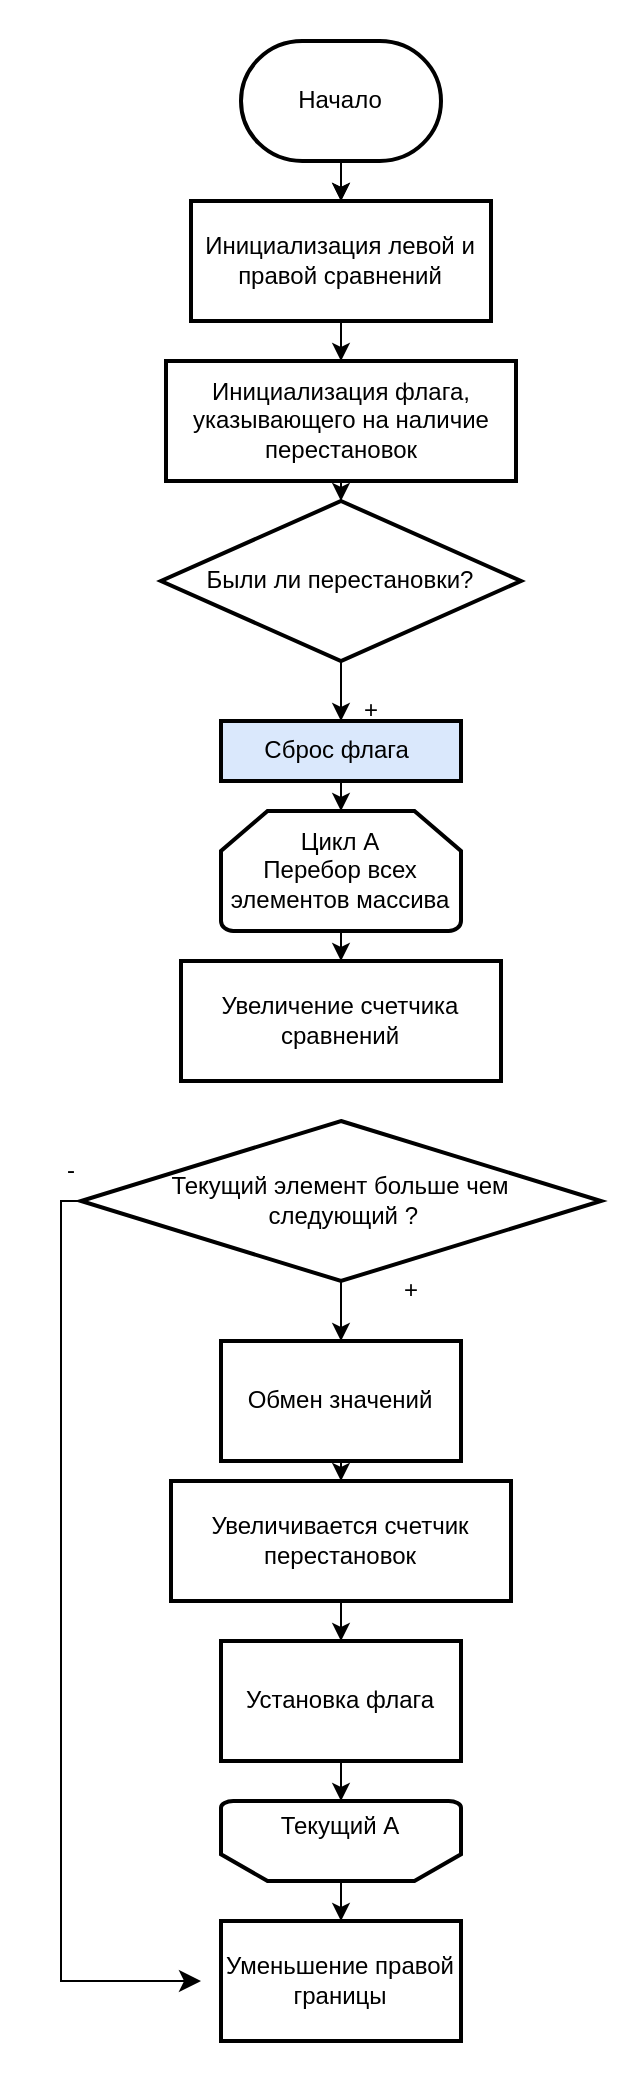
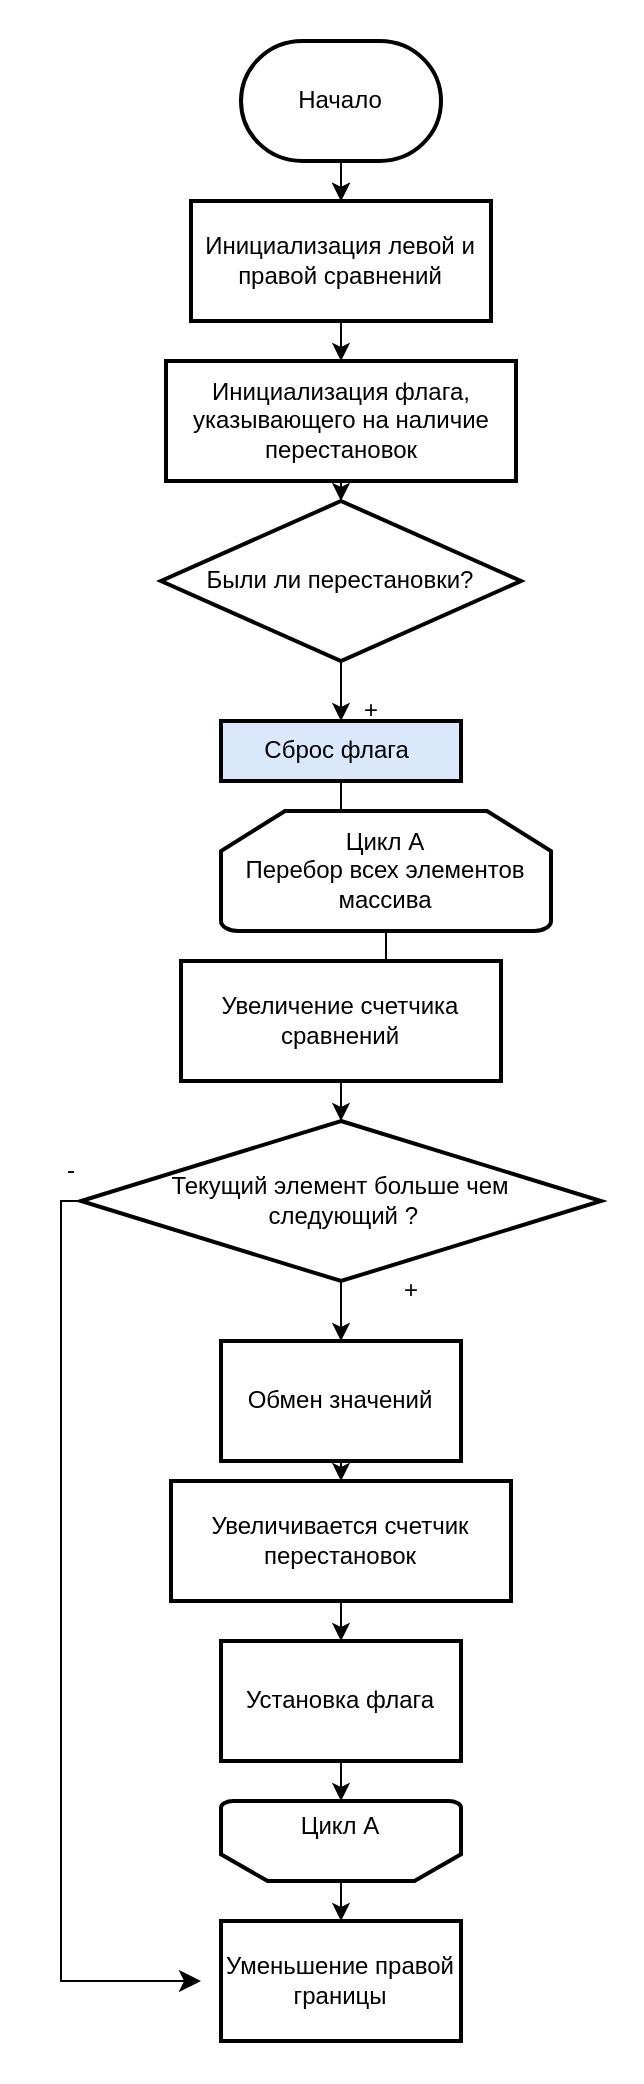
  <mxCell id="0" />
  <mxCell id="1" parent="0" />
  <mxCell id="2" value="" style="edgeStyle=orthogonalEdgeStyle;rounded=0;orthogonalLoop=1;jettySize=auto;html=1;" edge="1" parent="1" source="4"><mxGeometry relative="1" as="geometry"><mxPoint x="170" y="100" as="targetPoint" /></mxGeometry></mxCell>
  <mxCell id="3" value="" style="edgeStyle=orthogonalEdgeStyle;rounded=0;orthogonalLoop=1;jettySize=auto;html=1;" edge="1" parent="1" source="4" target="6"><mxGeometry relative="1" as="geometry" /></mxCell>
  <mxCell id="4" value="Начало" style="strokeWidth=2;html=1;shape=mxgraph.flowchart.terminator;whiteSpace=wrap;" vertex="1" parent="1"><mxGeometry x="120" y="20" width="100" height="60" as="geometry" /></mxCell>
  <mxCell id="5" value="" style="edgeStyle=orthogonalEdgeStyle;rounded=0;orthogonalLoop=1;jettySize=auto;html=1;" edge="1" parent="1" source="6" target="8"><mxGeometry relative="1" as="geometry" /></mxCell>
  <mxCell id="6" value="Инициализация левой и правой сравнений" style="whiteSpace=wrap;html=1;strokeWidth=2;" vertex="1" parent="1"><mxGeometry x="95" y="100" width="150" height="60" as="geometry" /></mxCell>
  <mxCell id="7" value="" style="edgeStyle=orthogonalEdgeStyle;rounded=0;orthogonalLoop=1;jettySize=auto;html=1;" edge="1" parent="1" source="8" target="10"><mxGeometry relative="1" as="geometry" /></mxCell>
  <mxCell id="8" value="Инициализация флага, указывающего на наличие перестановок" style="whiteSpace=wrap;html=1;strokeWidth=2;" vertex="1" parent="1"><mxGeometry x="82.5" y="180" width="175" height="60" as="geometry" /></mxCell>
  <mxCell id="9" value="" style="edgeStyle=orthogonalEdgeStyle;rounded=0;orthogonalLoop=1;jettySize=auto;html=1;" edge="1" parent="1" source="10" target="12"><mxGeometry relative="1" as="geometry" /></mxCell>
  <mxCell id="10" value="Были ли перестановки?" style="rhombus;whiteSpace=wrap;html=1;strokeWidth=2;" vertex="1" parent="1"><mxGeometry x="80" y="250" width="180" height="80" as="geometry" /></mxCell>
  <mxCell id="11" value="" style="edgeStyle=orthogonalEdgeStyle;rounded=0;orthogonalLoop=1;jettySize=auto;html=1;" edge="1" parent="1" source="12" target="15"><mxGeometry relative="1" as="geometry" /></mxCell>
  <mxCell id="12" value="Сброс флага&amp;nbsp;" style="whiteSpace=wrap;html=1;strokeWidth=2;fillColor=#dae8fc;" vertex="1" parent="1"><mxGeometry x="110" y="360" width="120" height="30" as="geometry" /></mxCell>
  <mxCell id="13" value="+" style="text;html=1;align=center;verticalAlign=middle;resizable=0;points=[];autosize=1;strokeColor=none;fillColor=none;" vertex="1" parent="1"><mxGeometry x="170" y="340" width="30" height="30" as="geometry" /></mxCell>
  <mxCell id="14" value="" style="edgeStyle=orthogonalEdgeStyle;rounded=0;orthogonalLoop=1;jettySize=auto;html=1;" edge="1" parent="1" source="15" target="17"><mxGeometry relative="1" as="geometry" /></mxCell>
- <mxCell id="15" value="Цикл А&lt;div&gt;Перебор всех элементов массива&lt;/div&gt;" style="strokeWidth=2;html=1;shape=mxgraph.flowchart.loop_limit;whiteSpace=wrap;" vertex="1" parent="1"><mxGeometry x="110" y="405" width="120" height="60" as="geometry" /></mxCell>
+ <mxCell id="15" value="Цикл А&lt;div&gt;Перебор всех элементов массива&lt;/div&gt;" style="strokeWidth=2;html=1;shape=mxgraph.flowchart.loop_limit;whiteSpace=wrap;" vertex="1" parent="1"><mxGeometry x="110" y="405" width="165" height="60" as="geometry" /></mxCell>
+ <mxCell id="16" value="" style="edgeStyle=orthogonalEdgeStyle;rounded=0;orthogonalLoop=1;jettySize=auto;html=1;" edge="1" parent="1" source="17" target="19"><mxGeometry relative="1" as="geometry" /></mxCell>
  <mxCell id="17" value="Увеличение счетчика сравнений" style="whiteSpace=wrap;html=1;strokeWidth=2;" vertex="1" parent="1"><mxGeometry x="90" y="480" width="160" height="60" as="geometry" /></mxCell>
  <mxCell id="18" value="" style="edgeStyle=orthogonalEdgeStyle;rounded=0;orthogonalLoop=1;jettySize=auto;html=1;" edge="1" parent="1" source="19" target="22"><mxGeometry relative="1" as="geometry" /></mxCell>
  <mxCell id="19" value="Текущий элемент больше чем&lt;div&gt;&amp;nbsp;следующий ?&lt;/div&gt;" style="rhombus;whiteSpace=wrap;html=1;strokeWidth=2;" vertex="1" parent="1"><mxGeometry x="40" y="560" width="260" height="80" as="geometry" /></mxCell>
  <mxCell id="20" value="+" style="text;html=1;align=center;verticalAlign=middle;resizable=0;points=[];autosize=1;strokeColor=none;fillColor=none;" vertex="1" parent="1"><mxGeometry x="190" y="630" width="30" height="30" as="geometry" /></mxCell>
  <mxCell id="21" value="" style="edgeStyle=orthogonalEdgeStyle;rounded=0;orthogonalLoop=1;jettySize=auto;html=1;" edge="1" parent="1" source="22" target="24"><mxGeometry relative="1" as="geometry" /></mxCell>
  <mxCell id="22" value="Обмен значений" style="whiteSpace=wrap;html=1;strokeWidth=2;" vertex="1" parent="1"><mxGeometry x="110" y="670" width="120" height="60" as="geometry" /></mxCell>
  <mxCell id="23" value="" style="edgeStyle=orthogonalEdgeStyle;rounded=0;orthogonalLoop=1;jettySize=auto;html=1;" edge="1" parent="1" source="24" target="26"><mxGeometry relative="1" as="geometry" /></mxCell>
  <mxCell id="24" value="Увеличивается счетчик перестановок" style="whiteSpace=wrap;html=1;strokeWidth=2;" vertex="1" parent="1"><mxGeometry x="85" y="740" width="170" height="60" as="geometry" /></mxCell>
  <mxCell id="25" value="" style="edgeStyle=orthogonalEdgeStyle;rounded=0;orthogonalLoop=1;jettySize=auto;html=1;" edge="1" parent="1" source="26" target="28"><mxGeometry relative="1" as="geometry" /></mxCell>
  <mxCell id="26" value="Установка флага" style="whiteSpace=wrap;html=1;strokeWidth=2;" vertex="1" parent="1"><mxGeometry x="110" y="820" width="120" height="60" as="geometry" /></mxCell>
  <mxCell id="27" value="" style="edgeStyle=orthogonalEdgeStyle;rounded=0;orthogonalLoop=1;jettySize=auto;html=1;" edge="1" parent="1" source="28" target="29"><mxGeometry relative="1" as="geometry" /></mxCell>
- <mxCell id="28" value="Текущий А&lt;div&gt;&lt;br&gt;&lt;/div&gt;" style="strokeWidth=2;html=1;shape=mxgraph.flowchart.loop_limit;whiteSpace=wrap;direction=west;" vertex="1" parent="1"><mxGeometry x="110" y="900" width="120" height="40" as="geometry" /></mxCell>
+ <mxCell id="28" value="Цикл А&lt;div&gt;&lt;br&gt;&lt;/div&gt;" style="strokeWidth=2;html=1;shape=mxgraph.flowchart.loop_limit;whiteSpace=wrap;direction=west;" vertex="1" parent="1"><mxGeometry x="110" y="900" width="120" height="40" as="geometry" /></mxCell>
  <mxCell id="29" value="Уменьшение правой границы" style="whiteSpace=wrap;html=1;strokeWidth=2;" vertex="1" parent="1"><mxGeometry x="110" y="960" width="120" height="60" as="geometry" /></mxCell>
  <mxCell id="30" value="" style="edgeStyle=segmentEdgeStyle;endArrow=classic;html=1;curved=0;rounded=0;endSize=8;startSize=8;entryX=0;entryY=0.5;entryDx=0;entryDy=0;" edge="1" parent="1"><mxGeometry width="50" height="50" relative="1" as="geometry"><mxPoint x="40" y="600" as="sourcePoint" /><mxPoint x="100" y="990" as="targetPoint" /><Array as="points"><mxPoint x="30" y="990" /></Array></mxGeometry></mxCell>
  <mxCell id="31" value="-" style="text;html=1;align=center;verticalAlign=middle;resizable=0;points=[];autosize=1;strokeColor=none;fillColor=none;" vertex="1" parent="1"><mxGeometry x="20" y="570" width="30" height="30" as="geometry" /></mxCell>
